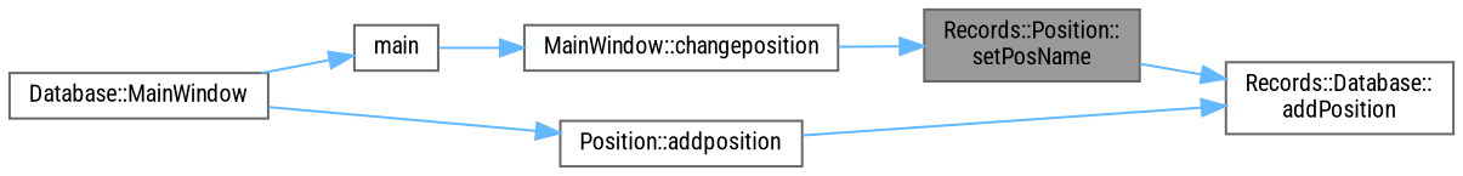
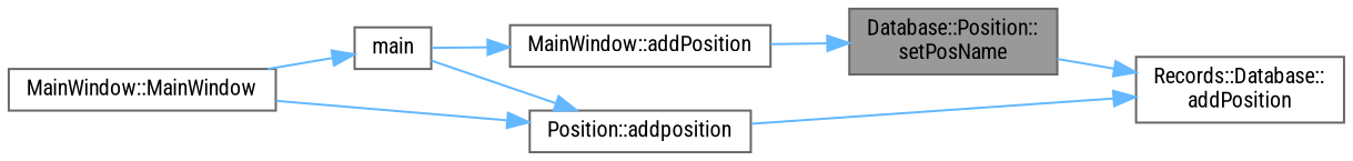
  digraph {
    fontname="Roboto Condensed"
    rankdir=RL
    node [color=grey40 fillcolor=white fontname="Roboto Condensed" fontsize=10 shape=box style=filled]
    edge [color=steelblue1 dir=back fontname="Roboto Condensed" fontsize=10 labelfontname=Helvetica labelfontsize=10 style=solid]
-   n1 [color=gray40 fillcolor=grey60 fontcolor=black height=0.2 label="Records::Position::\lsetPosName" width=0.4]
-   n2 [height=0.2 label="MainWindow::changeposition" width=0.4]
+   n1 [color=gray40 fillcolor=grey60 fontcolor=black height=0.2 label="Database::Position::\lsetPosName" width=0.4]
+   n2 [height=0.2 label="MainWindow::addPosition" width=0.4]
    n3 [height=0.2 label="Records::Database::\laddPosition" width=0.4]
    n4 [height=0.2 label="Position::addposition" width=0.4]
    n5 [height=0.2 label=main width=0.4]
-   n6 [height=0.2 label="Database::MainWindow" width=0.4]
+   n6 [height=0.2 label="MainWindow::MainWindow" width=0.4]
    n1 -> n2
    n2 -> n5
    n3 -> n1
    n3 -> n4
+   n4 -> n5
    n4 -> n6
    n5 -> n6
  }
